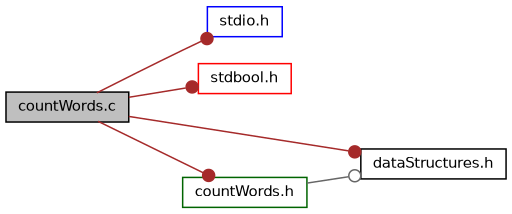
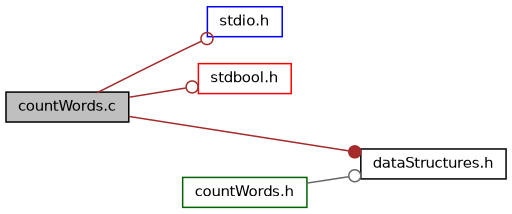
  digraph {
    rankdir=LR
    node [color=black fillcolor=white fontname=Helvetica fontsize=10 shape=record style=filled]
    edge [arrowhead=dot color=brown fontname=Helvetica fontsize=10 labelfontname=Helvetica labelfontsize=10 style=solid]
    n1 [fillcolor=grey75 fontcolor=black height=0.2 label="countWords.c" width=0.4]
    n2 [color=blue height=0.2 label="stdio.h" width=0.4]
    n3 [color=red height=0.2 label="stdbool.h" width=0.4]
    n4 [height=0.2 label="dataStructures.h" width=0.4]
    n5 [color=darkgreen height=0.2 label="countWords.h" width=0.4]
-   n1 -> n2
-   n1 -> n3
+   n1 -> n2 [arrowhead=odot]
+   n1 -> n3 [arrowhead=odot]
    n1 -> n4
-   n1 -> n5
    n5 -> n4 [arrowhead=odot color=gray40]
  }
